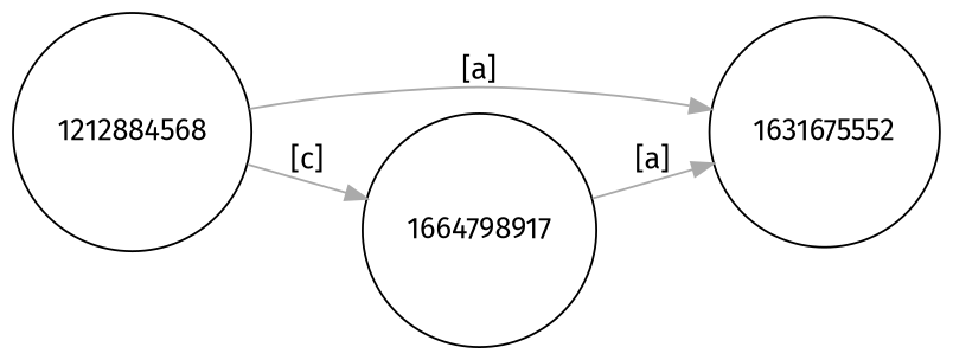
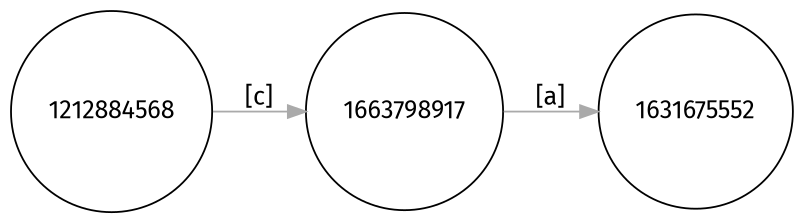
  digraph {
    fontname="Fira Sans"
    rankdir=LR
    node [fillcolor="#ffffff" fontcolor=black fontname="Fira Sans" shape=circle style=filled]
    edge [color="#aaaaaa" fontname="Fira Sans" penwidth=1 style=solid]
    n1 [label=1212884568]
    n2 [label=1631675552]
-   n3 [label=1664798917]
-   n1 -> n2 [label="[a]"]
+   n3 [label=1663798917]
    n1 -> n3 [label="[c]"]
    n3 -> n2 [label="[a]"]
  }
